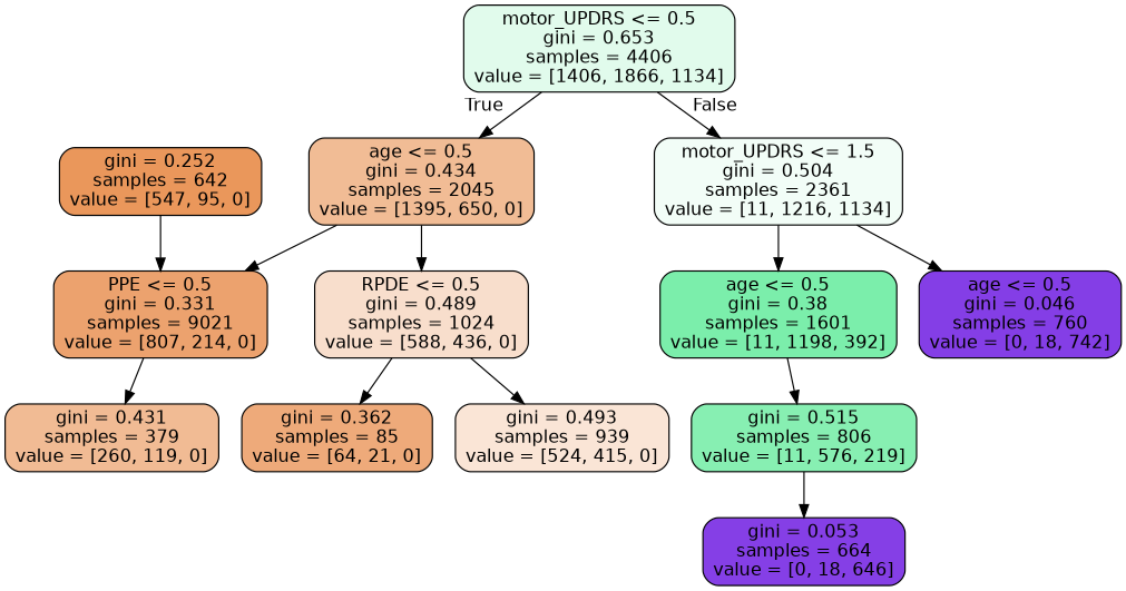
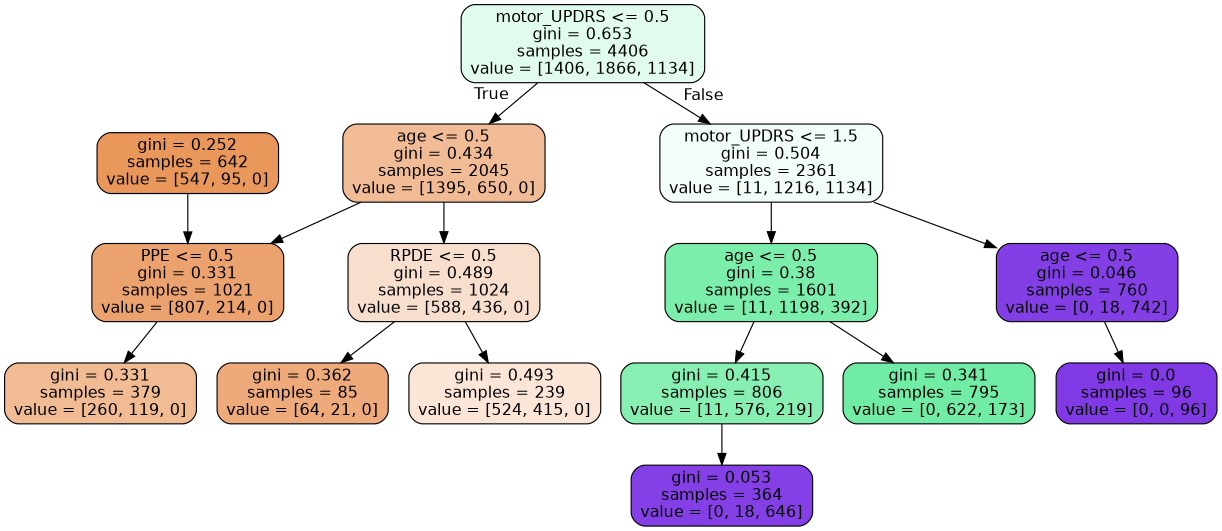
  digraph {
    node [color=black fontname=helvetica shape=box style="filled, rounded"]
    edge [fontname=helvetica]
    n1 [fillcolor="#e1fbec" label="motor_UPDRS <= 0.5\ngini = 0.653\nsamples = 4406\nvalue = [1406, 1866, 1134]"]
    n2 [fillcolor="#f1bc95" label="age <= 0.5\ngini = 0.434\nsamples = 2045\nvalue = [1395, 650, 0]"]
    n3 [fillcolor="#f2fdf7" label="motor_UPDRS <= 1.5\ngini = 0.504\nsamples = 2361\nvalue = [11, 1216, 1134]"]
-   n4 [fillcolor="#eca26e" label="PPE <= 0.5\ngini = 0.331\nsamples = 9021\nvalue = [807, 214, 0]"]
+   n4 [fillcolor="#eca26e" label="PPE <= 0.5\ngini = 0.331\nsamples = 1021\nvalue = [807, 214, 0]"]
    n5 [fillcolor="#f8decc" label="RPDE <= 0.5\ngini = 0.489\nsamples = 1024\nvalue = [588, 436, 0]"]
    n6 [fillcolor="#7beeab" label="age <= 0.5\ngini = 0.38\nsamples = 1601\nvalue = [11, 1198, 392]"]
    n7 [fillcolor="#843ee6" label="age <= 0.5\ngini = 0.046\nsamples = 760\nvalue = [0, 18, 742]"]
-   n8 [fillcolor="#f1bb94" label="gini = 0.431\nsamples = 379\nvalue = [260, 119, 0]"]
+   n8 [fillcolor="#f1bb94" label="gini = 0.331\nsamples = 379\nvalue = [260, 119, 0]"]
    n9 [fillcolor="#eeaa7a" label="gini = 0.362\nsamples = 85\nvalue = [64, 21, 0]"]
-   n10 [fillcolor="#fae5d6" label="gini = 0.493\nsamples = 939\nvalue = [524, 415, 0]"]
+   n10 [fillcolor="#fae5d6" label="gini = 0.493\nsamples = 239\nvalue = [524, 415, 0]"]
    n11 [fillcolor="#ea975b" label="gini = 0.252\nsamples = 642\nvalue = [547, 95, 0]"]
-   n12 [fillcolor="#87efb2" label="gini = 0.515\nsamples = 806\nvalue = [11, 576, 219]"]
-   n15 [fillcolor="#853fe6" label="gini = 0.053\nsamples = 664\nvalue = [0, 18, 646]"]
+   n12 [fillcolor="#87efb2" label="gini = 0.415\nsamples = 806\nvalue = [11, 576, 219]"]
+   n13 [fillcolor="#70eca4" label="gini = 0.341\nsamples = 795\nvalue = [0, 622, 173]"]
+   n14 [fillcolor="#8139e5" label="gini = 0.0\nsamples = 96\nvalue = [0, 0, 96]"]
+   n15 [fillcolor="#853fe6" label="gini = 0.053\nsamples = 364\nvalue = [0, 18, 646]"]
    n1 -> n2 [headlabel=True labelangle=45 labeldistance=2.5]
    n1 -> n3 [headlabel=False labelangle=-45 labeldistance=2.5]
    n2 -> n4
    n2 -> n5
    n3 -> n6
    n3 -> n7
    n4 -> n8
    n5 -> n9
    n5 -> n10
    n6 -> n12
+   n6 -> n13
+   n7 -> n14
    n11 -> n4
    n12 -> n15
  }
